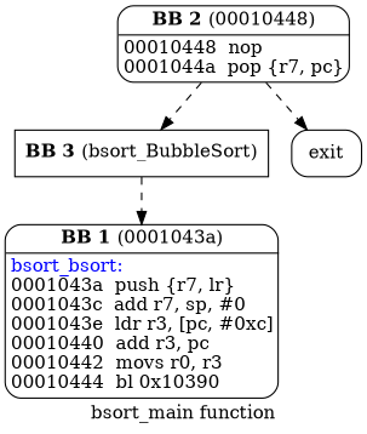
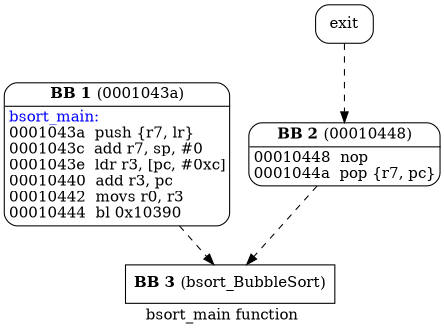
  digraph {
    label=<bsort_main function>
    node [shape=Mrecord]
    edge [style=dashed]
-   n1 [label=<<TABLE BORDER="0"><TR><TD><B>BB 1</B> (0001043a)</TD></TR><HR/><TR><TD ALIGN="LEFT"><FONT COLOR="blue">bsort_bsort:</FONT><BR ALIGN="left"/>0001043a  push \{r7, lr\}<BR ALIGN="left"/>0001043c  add r7, sp, #0<BR ALIGN="left"/>0001043e  ldr r3, [pc, #0xc]<BR ALIGN="left"/>00010440  add r3, pc<BR ALIGN="left"/>00010442  movs r0, r3<BR ALIGN="left"/>00010444  bl 0x10390<BR ALIGN="left"/></TD></TR></TABLE>> margin=0]
+   n1 [label=<<TABLE BORDER="0"><TR><TD><B>BB 1</B> (0001043a)</TD></TR><HR/><TR><TD ALIGN="LEFT"><FONT COLOR="blue">bsort_main:</FONT><BR ALIGN="left"/>0001043a  push \{r7, lr\}<BR ALIGN="left"/>0001043c  add r7, sp, #0<BR ALIGN="left"/>0001043e  ldr r3, [pc, #0xc]<BR ALIGN="left"/>00010440  add r3, pc<BR ALIGN="left"/>00010442  movs r0, r3<BR ALIGN="left"/>00010444  bl 0x10390<BR ALIGN="left"/></TD></TR></TABLE>> margin=0]
    n2 [label=<<B>BB 3</B> (bsort_BubbleSort)> shape=box]
    n3 [label=<<TABLE BORDER="0"><TR><TD><B>BB 2</B> (00010448)</TD></TR><HR/><TR><TD ALIGN="LEFT">00010448  nop<BR ALIGN="left"/>0001044a  pop \{r7, pc\}<BR ALIGN="left"/></TD></TR></TABLE>> margin=0]
    n4 [label=<exit>]
-   n2 -> n1
+   n1 -> n2
    n3 -> n2
-   n3 -> n4
+   n4 -> n3
  }
